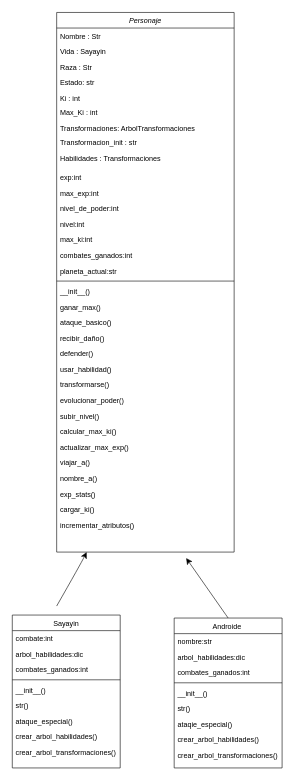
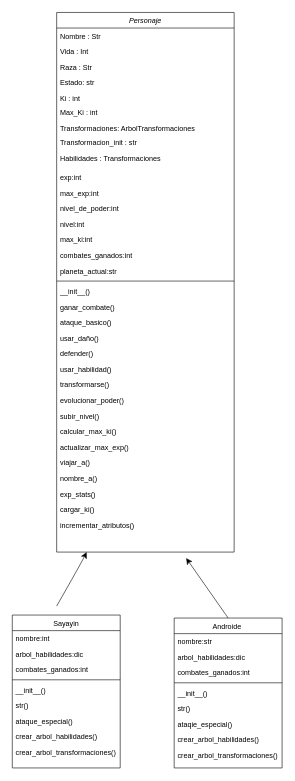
  <mxCell id="0" />
  <mxCell id="1" parent="0" />
  <mxCell id="2" value="Personaje" style="swimlane;fontStyle=2;align=center;verticalAlign=top;childLayout=stackLayout;horizontal=1;startSize=26;horizontalStack=0;resizeParent=1;resizeLast=0;collapsible=1;marginBottom=0;rounded=0;shadow=0;strokeWidth=1;" parent="1" vertex="1"><mxGeometry x="94" y="20" width="296" height="900" as="geometry"><mxRectangle x="230" y="140" width="160" height="26" as="alternateBounds" /></mxGeometry></mxCell>
  <mxCell id="3" value="Nombre : Str" style="text;align=left;verticalAlign=top;spacingLeft=4;spacingRight=4;overflow=hidden;rotatable=0;points=[[0,0.5],[1,0.5]];portConstraint=eastwest;" parent="2" vertex="1"><mxGeometry y="26" width="296" height="26" as="geometry" /></mxCell>
- <mxCell id="4" value="Vida : Sayayin" style="text;align=left;verticalAlign=top;spacingLeft=4;spacingRight=4;overflow=hidden;rotatable=0;points=[[0,0.5],[1,0.5]];portConstraint=eastwest;" parent="2" vertex="1"><mxGeometry y="52" width="296" height="26" as="geometry" /></mxCell>
+ <mxCell id="4" value="Vida : Int" style="text;align=left;verticalAlign=top;spacingLeft=4;spacingRight=4;overflow=hidden;rotatable=0;points=[[0,0.5],[1,0.5]];portConstraint=eastwest;" parent="2" vertex="1"><mxGeometry y="52" width="296" height="26" as="geometry" /></mxCell>
  <mxCell id="5" value="Raza : Str" style="text;align=left;verticalAlign=top;spacingLeft=4;spacingRight=4;overflow=hidden;rotatable=0;points=[[0,0.5],[1,0.5]];portConstraint=eastwest;" parent="2" vertex="1"><mxGeometry y="78" width="296" height="26" as="geometry" /></mxCell>
  <mxCell id="6" value="Estado: str" style="text;align=left;verticalAlign=top;spacingLeft=4;spacingRight=4;overflow=hidden;rotatable=0;points=[[0,0.5],[1,0.5]];portConstraint=eastwest;" parent="2" vertex="1"><mxGeometry y="104" width="296" height="26" as="geometry" /></mxCell>
  <mxCell id="7" value="Ki : int" style="text;align=left;verticalAlign=top;spacingLeft=4;spacingRight=4;overflow=hidden;rotatable=0;points=[[0,0.5],[1,0.5]];portConstraint=eastwest;" parent="2" vertex="1"><mxGeometry y="130" width="296" height="24" as="geometry" /></mxCell>
  <mxCell id="8" value="Max_Ki : int" style="text;align=left;verticalAlign=top;spacingLeft=4;spacingRight=4;overflow=hidden;rotatable=0;points=[[0,0.5],[1,0.5]];portConstraint=eastwest;" parent="2" vertex="1"><mxGeometry y="154" width="296" height="26" as="geometry" /></mxCell>
  <mxCell id="9" value="Transformaciones: ArbolTransformaciones" style="text;align=left;verticalAlign=top;spacingLeft=4;spacingRight=4;overflow=hidden;rotatable=0;points=[[0,0.5],[1,0.5]];portConstraint=eastwest;" parent="2" vertex="1"><mxGeometry y="180" width="296" height="24" as="geometry" /></mxCell>
  <mxCell id="10" value="Transformacion_init : str" style="text;align=left;verticalAlign=top;spacingLeft=4;spacingRight=4;overflow=hidden;rotatable=0;points=[[0,0.5],[1,0.5]];portConstraint=eastwest;" parent="2" vertex="1"><mxGeometry y="204" width="296" height="26" as="geometry" /></mxCell>
  <mxCell id="11" value="Habilidades : Transformaciones" style="text;align=left;verticalAlign=top;spacingLeft=4;spacingRight=4;overflow=hidden;rotatable=0;points=[[0,0.5],[1,0.5]];portConstraint=eastwest;rounded=0;shadow=0;html=0;" parent="2" vertex="1"><mxGeometry y="230" width="296" height="32" as="geometry" /></mxCell>
  <mxCell id="12" value="exp:int" style="text;align=left;verticalAlign=top;spacingLeft=4;spacingRight=4;overflow=hidden;rotatable=0;points=[[0,0.5],[1,0.5]];portConstraint=eastwest;" parent="2" vertex="1"><mxGeometry y="262" width="296" height="26" as="geometry" /></mxCell>
  <mxCell id="13" value="max_exp:int" style="text;align=left;verticalAlign=top;spacingLeft=4;spacingRight=4;overflow=hidden;rotatable=0;points=[[0,0.5],[1,0.5]];portConstraint=eastwest;" parent="2" vertex="1"><mxGeometry y="288" width="296" height="26" as="geometry" /></mxCell>
  <mxCell id="14" value="nivel_de_poder:int" style="text;align=left;verticalAlign=top;spacingLeft=4;spacingRight=4;overflow=hidden;rotatable=0;points=[[0,0.5],[1,0.5]];portConstraint=eastwest;rounded=0;shadow=0;html=0;" parent="2" vertex="1"><mxGeometry y="314" width="296" height="26" as="geometry" /></mxCell>
  <mxCell id="15" value="nivel:int" style="text;align=left;verticalAlign=top;spacingLeft=4;spacingRight=4;overflow=hidden;rotatable=0;points=[[0,0.5],[1,0.5]];portConstraint=eastwest;" parent="2" vertex="1"><mxGeometry y="340" width="296" height="26" as="geometry" /></mxCell>
  <mxCell id="16" value="max_ki:int" style="text;align=left;verticalAlign=top;spacingLeft=4;spacingRight=4;overflow=hidden;rotatable=0;points=[[0,0.5],[1,0.5]];portConstraint=eastwest;" parent="2" vertex="1"><mxGeometry y="366" width="296" height="26" as="geometry" /></mxCell>
  <mxCell id="17" value="combates_ganados:int" style="text;align=left;verticalAlign=top;spacingLeft=4;spacingRight=4;overflow=hidden;rotatable=0;points=[[0,0.5],[1,0.5]];portConstraint=eastwest;rounded=0;shadow=0;html=0;" vertex="1" parent="2"><mxGeometry y="392" width="296" height="26" as="geometry" /></mxCell>
  <mxCell id="18" value="planeta_actual:str" style="text;align=left;verticalAlign=top;spacingLeft=4;spacingRight=4;overflow=hidden;rotatable=0;points=[[0,0.5],[1,0.5]];portConstraint=eastwest;rounded=0;shadow=0;html=0;" vertex="1" parent="2"><mxGeometry y="418" width="296" height="26" as="geometry" /></mxCell>
  <mxCell id="19" value="" style="line;html=1;strokeWidth=1;align=left;verticalAlign=middle;spacingTop=-1;spacingLeft=3;spacingRight=3;rotatable=0;labelPosition=right;points=[];portConstraint=eastwest;" parent="2" vertex="1"><mxGeometry y="444" width="296" height="8" as="geometry" /></mxCell>
  <mxCell id="20" value="__init__()" style="text;align=left;verticalAlign=top;spacingLeft=4;spacingRight=4;overflow=hidden;rotatable=0;points=[[0,0.5],[1,0.5]];portConstraint=eastwest;rounded=0;shadow=0;html=0;" vertex="1" parent="2"><mxGeometry y="452" width="296" height="26" as="geometry" /></mxCell>
- <mxCell id="21" value="ganar_max()" style="text;align=left;verticalAlign=top;spacingLeft=4;spacingRight=4;overflow=hidden;rotatable=0;points=[[0,0.5],[1,0.5]];portConstraint=eastwest;rounded=0;shadow=0;html=0;" vertex="1" parent="2"><mxGeometry y="478" width="296" height="26" as="geometry" /></mxCell>
+ <mxCell id="21" value="ganar_combate()" style="text;align=left;verticalAlign=top;spacingLeft=4;spacingRight=4;overflow=hidden;rotatable=0;points=[[0,0.5],[1,0.5]];portConstraint=eastwest;rounded=0;shadow=0;html=0;" vertex="1" parent="2"><mxGeometry y="478" width="296" height="26" as="geometry" /></mxCell>
  <mxCell id="22" value="ataque_basico()" style="text;align=left;verticalAlign=top;spacingLeft=4;spacingRight=4;overflow=hidden;rotatable=0;points=[[0,0.5],[1,0.5]];portConstraint=eastwest;rounded=0;shadow=0;html=0;" vertex="1" parent="2"><mxGeometry y="504" width="296" height="26" as="geometry" /></mxCell>
- <mxCell id="23" value="recibir_daño()" style="text;align=left;verticalAlign=top;spacingLeft=4;spacingRight=4;overflow=hidden;rotatable=0;points=[[0,0.5],[1,0.5]];portConstraint=eastwest;rounded=0;shadow=0;html=0;" vertex="1" parent="2"><mxGeometry y="530" width="296" height="26" as="geometry" /></mxCell>
+ <mxCell id="23" value="usar_daño()" style="text;align=left;verticalAlign=top;spacingLeft=4;spacingRight=4;overflow=hidden;rotatable=0;points=[[0,0.5],[1,0.5]];portConstraint=eastwest;rounded=0;shadow=0;html=0;" vertex="1" parent="2"><mxGeometry y="530" width="296" height="26" as="geometry" /></mxCell>
  <mxCell id="24" value="defender()" style="text;align=left;verticalAlign=top;spacingLeft=4;spacingRight=4;overflow=hidden;rotatable=0;points=[[0,0.5],[1,0.5]];portConstraint=eastwest;rounded=0;shadow=0;html=0;" vertex="1" parent="2"><mxGeometry y="556" width="296" height="26" as="geometry" /></mxCell>
  <mxCell id="25" value="usar_habilidad()" style="text;align=left;verticalAlign=top;spacingLeft=4;spacingRight=4;overflow=hidden;rotatable=0;points=[[0,0.5],[1,0.5]];portConstraint=eastwest;rounded=0;shadow=0;html=0;" vertex="1" parent="2"><mxGeometry y="582" width="296" height="26" as="geometry" /></mxCell>
  <mxCell id="26" value="transformarse()" style="text;align=left;verticalAlign=top;spacingLeft=4;spacingRight=4;overflow=hidden;rotatable=0;points=[[0,0.5],[1,0.5]];portConstraint=eastwest;rounded=0;shadow=0;html=0;" vertex="1" parent="2"><mxGeometry y="608" width="296" height="26" as="geometry" /></mxCell>
  <mxCell id="27" value="evolucionar_poder()" style="text;align=left;verticalAlign=top;spacingLeft=4;spacingRight=4;overflow=hidden;rotatable=0;points=[[0,0.5],[1,0.5]];portConstraint=eastwest;rounded=0;shadow=0;html=0;" vertex="1" parent="2"><mxGeometry y="634" width="296" height="26" as="geometry" /></mxCell>
  <mxCell id="28" value="subir_nivel()" style="text;align=left;verticalAlign=top;spacingLeft=4;spacingRight=4;overflow=hidden;rotatable=0;points=[[0,0.5],[1,0.5]];portConstraint=eastwest;rounded=0;shadow=0;html=0;" vertex="1" parent="2"><mxGeometry y="660" width="296" height="26" as="geometry" /></mxCell>
  <mxCell id="29" value="calcular_max_ki()" style="text;align=left;verticalAlign=top;spacingLeft=4;spacingRight=4;overflow=hidden;rotatable=0;points=[[0,0.5],[1,0.5]];portConstraint=eastwest;rounded=0;shadow=0;html=0;" vertex="1" parent="2"><mxGeometry y="686" width="296" height="26" as="geometry" /></mxCell>
  <mxCell id="30" value="actualizar_max_exp()" style="text;align=left;verticalAlign=top;spacingLeft=4;spacingRight=4;overflow=hidden;rotatable=0;points=[[0,0.5],[1,0.5]];portConstraint=eastwest;rounded=0;shadow=0;html=0;" vertex="1" parent="2"><mxGeometry y="712" width="296" height="26" as="geometry" /></mxCell>
  <mxCell id="31" value="viajar_a()" style="text;align=left;verticalAlign=top;spacingLeft=4;spacingRight=4;overflow=hidden;rotatable=0;points=[[0,0.5],[1,0.5]];portConstraint=eastwest;rounded=0;shadow=0;html=0;" vertex="1" parent="2"><mxGeometry y="738" width="296" height="26" as="geometry" /></mxCell>
  <mxCell id="32" value="nombre_a()" style="text;align=left;verticalAlign=top;spacingLeft=4;spacingRight=4;overflow=hidden;rotatable=0;points=[[0,0.5],[1,0.5]];portConstraint=eastwest;rounded=0;shadow=0;html=0;" vertex="1" parent="2"><mxGeometry y="764" width="296" height="26" as="geometry" /></mxCell>
  <mxCell id="33" value="exp_stats()" style="text;align=left;verticalAlign=top;spacingLeft=4;spacingRight=4;overflow=hidden;rotatable=0;points=[[0,0.5],[1,0.5]];portConstraint=eastwest;rounded=0;shadow=0;html=0;" vertex="1" parent="2"><mxGeometry y="790" width="296" height="26" as="geometry" /></mxCell>
  <mxCell id="34" value="cargar_ki()" style="text;align=left;verticalAlign=top;spacingLeft=4;spacingRight=4;overflow=hidden;rotatable=0;points=[[0,0.5],[1,0.5]];portConstraint=eastwest;rounded=0;shadow=0;html=0;" vertex="1" parent="2"><mxGeometry y="816" width="296" height="26" as="geometry" /></mxCell>
  <mxCell id="35" value="incrementar_atributos()" style="text;align=left;verticalAlign=top;spacingLeft=4;spacingRight=4;overflow=hidden;rotatable=0;points=[[0,0.5],[1,0.5]];portConstraint=eastwest;rounded=0;shadow=0;html=0;" vertex="1" parent="2"><mxGeometry y="842" width="296" height="26" as="geometry" /></mxCell>
  <mxCell id="36" style="edgeStyle=none;curved=1;rounded=0;orthogonalLoop=1;jettySize=auto;html=1;exitX=0.5;exitY=0;exitDx=0;exitDy=0;fontSize=12;startSize=8;endSize=8;" edge="1" parent="1"><mxGeometry relative="1" as="geometry"><mxPoint x="144" y="920" as="targetPoint" /><mxPoint x="94" y="1010" as="sourcePoint" /><Array as="points"><mxPoint x="134" y="940" /></Array></mxGeometry></mxCell>
  <mxCell id="37" value="Sayayin" style="swimlane;fontStyle=0;align=center;verticalAlign=top;childLayout=stackLayout;horizontal=1;startSize=26;horizontalStack=0;resizeParent=1;resizeLast=0;collapsible=1;marginBottom=0;rounded=0;shadow=0;strokeWidth=1;" parent="1" vertex="1"><mxGeometry x="20" y="1025" width="180" height="255" as="geometry"><mxRectangle x="340" y="325" width="160" height="26" as="alternateBounds" /></mxGeometry></mxCell>
- <mxCell id="38" value="combate:int" style="text;align=left;verticalAlign=top;spacingLeft=4;spacingRight=4;overflow=hidden;rotatable=0;points=[[0,0.5],[1,0.5]];portConstraint=eastwest;" parent="37" vertex="1"><mxGeometry y="26" width="180" height="26" as="geometry" /></mxCell>
+ <mxCell id="38" value="nombre:int" style="text;align=left;verticalAlign=top;spacingLeft=4;spacingRight=4;overflow=hidden;rotatable=0;points=[[0,0.5],[1,0.5]];portConstraint=eastwest;" parent="37" vertex="1"><mxGeometry y="26" width="180" height="26" as="geometry" /></mxCell>
  <mxCell id="39" value="arbol_habilidades:dic" style="text;align=left;verticalAlign=top;spacingLeft=4;spacingRight=4;overflow=hidden;rotatable=0;points=[[0,0.5],[1,0.5]];portConstraint=eastwest;rounded=0;shadow=0;html=0;" parent="37" vertex="1"><mxGeometry y="52" width="180" height="26" as="geometry" /></mxCell>
  <mxCell id="40" value="combates_ganados:int" style="text;align=left;verticalAlign=top;spacingLeft=4;spacingRight=4;overflow=hidden;rotatable=0;points=[[0,0.5],[1,0.5]];portConstraint=eastwest;fontStyle=0" parent="37" vertex="1"><mxGeometry y="78" width="180" height="26" as="geometry" /></mxCell>
  <mxCell id="41" value="" style="line;html=1;strokeWidth=1;align=left;verticalAlign=middle;spacingTop=-1;spacingLeft=3;spacingRight=3;rotatable=0;labelPosition=right;points=[];portConstraint=eastwest;" parent="37" vertex="1"><mxGeometry y="104" width="180" height="8" as="geometry" /></mxCell>
  <mxCell id="42" value="__init__()" style="text;align=left;verticalAlign=top;spacingLeft=4;spacingRight=4;overflow=hidden;rotatable=0;points=[[0,0.5],[1,0.5]];portConstraint=eastwest;" parent="37" vertex="1"><mxGeometry y="112" width="180" height="26" as="geometry" /></mxCell>
  <mxCell id="43" value="str()" style="text;align=left;verticalAlign=top;spacingLeft=4;spacingRight=4;overflow=hidden;rotatable=0;points=[[0,0.5],[1,0.5]];portConstraint=eastwest;" vertex="1" parent="37"><mxGeometry y="138" width="180" height="26" as="geometry" /></mxCell>
  <mxCell id="44" value="ataque_especial()" style="text;align=left;verticalAlign=top;spacingLeft=4;spacingRight=4;overflow=hidden;rotatable=0;points=[[0,0.5],[1,0.5]];portConstraint=eastwest;" vertex="1" parent="37"><mxGeometry y="164" width="180" height="26" as="geometry" /></mxCell>
  <mxCell id="45" value="crear_arbol_habilidades()" style="text;align=left;verticalAlign=top;spacingLeft=4;spacingRight=4;overflow=hidden;rotatable=0;points=[[0,0.5],[1,0.5]];portConstraint=eastwest;" vertex="1" parent="37"><mxGeometry y="190" width="180" height="26" as="geometry" /></mxCell>
  <mxCell id="46" value="crear_arbol_transformaciones()" style="text;align=left;verticalAlign=top;spacingLeft=4;spacingRight=4;overflow=hidden;rotatable=0;points=[[0,0.5],[1,0.5]];portConstraint=eastwest;" vertex="1" parent="37"><mxGeometry y="216" width="180" height="26" as="geometry" /></mxCell>
  <mxCell id="47" style="edgeStyle=none;curved=1;rounded=0;orthogonalLoop=1;jettySize=auto;html=1;exitX=0.5;exitY=0;exitDx=0;exitDy=0;fontSize=12;startSize=8;endSize=8;" edge="1" parent="1" source="48"><mxGeometry relative="1" as="geometry"><mxPoint x="310" y="930" as="targetPoint" /></mxGeometry></mxCell>
  <mxCell id="48" value="Androide " style="swimlane;fontStyle=0;align=center;verticalAlign=top;childLayout=stackLayout;horizontal=1;startSize=26;horizontalStack=0;resizeParent=1;resizeLast=0;collapsible=1;marginBottom=0;rounded=0;shadow=0;strokeWidth=1;" parent="1" vertex="1"><mxGeometry x="290" y="1030" width="180" height="250" as="geometry"><mxRectangle x="610" y="330" width="160" height="26" as="alternateBounds" /></mxGeometry></mxCell>
  <mxCell id="49" value="nombre:str" style="text;align=left;verticalAlign=top;spacingLeft=4;spacingRight=4;overflow=hidden;rotatable=0;points=[[0,0.5],[1,0.5]];portConstraint=eastwest;" parent="48" vertex="1"><mxGeometry y="26" width="180" height="26" as="geometry" /></mxCell>
  <mxCell id="50" value="arbol_habilidades:dic" style="text;align=left;verticalAlign=top;spacingLeft=4;spacingRight=4;overflow=hidden;rotatable=0;points=[[0,0.5],[1,0.5]];portConstraint=eastwest;rounded=0;shadow=0;html=0;" parent="48" vertex="1"><mxGeometry y="52" width="180" height="26" as="geometry" /></mxCell>
  <mxCell id="51" value="combates_ganados:int" style="text;align=left;verticalAlign=top;spacingLeft=4;spacingRight=4;overflow=hidden;rotatable=0;points=[[0,0.5],[1,0.5]];portConstraint=eastwest;fontStyle=0" parent="48" vertex="1"><mxGeometry y="78" width="180" height="26" as="geometry" /></mxCell>
  <mxCell id="52" value="" style="line;html=1;strokeWidth=1;align=left;verticalAlign=middle;spacingTop=-1;spacingLeft=3;spacingRight=3;rotatable=0;labelPosition=right;points=[];portConstraint=eastwest;" parent="48" vertex="1"><mxGeometry y="104" width="180" height="8" as="geometry" /></mxCell>
  <mxCell id="53" value="__init__()" style="text;align=left;verticalAlign=top;spacingLeft=4;spacingRight=4;overflow=hidden;rotatable=0;points=[[0,0.5],[1,0.5]];portConstraint=eastwest;" parent="48" vertex="1"><mxGeometry y="112" width="180" height="26" as="geometry" /></mxCell>
  <mxCell id="54" value="str()" style="text;align=left;verticalAlign=top;spacingLeft=4;spacingRight=4;overflow=hidden;rotatable=0;points=[[0,0.5],[1,0.5]];portConstraint=eastwest;" vertex="1" parent="48"><mxGeometry y="138" width="180" height="26" as="geometry" /></mxCell>
  <mxCell id="55" value="ataqie_especial()" style="text;align=left;verticalAlign=top;spacingLeft=4;spacingRight=4;overflow=hidden;rotatable=0;points=[[0,0.5],[1,0.5]];portConstraint=eastwest;" vertex="1" parent="48"><mxGeometry y="164" width="180" height="26" as="geometry" /></mxCell>
  <mxCell id="56" value="crear_arbol_habilidades()" style="text;align=left;verticalAlign=top;spacingLeft=4;spacingRight=4;overflow=hidden;rotatable=0;points=[[0,0.5],[1,0.5]];portConstraint=eastwest;" vertex="1" parent="48"><mxGeometry y="190" width="180" height="26" as="geometry" /></mxCell>
  <mxCell id="57" value="crear_arbol_transformaciones()" style="text;align=left;verticalAlign=top;spacingLeft=4;spacingRight=4;overflow=hidden;rotatable=0;points=[[0,0.5],[1,0.5]];portConstraint=eastwest;" vertex="1" parent="48"><mxGeometry y="216" width="180" height="26" as="geometry" /></mxCell>
